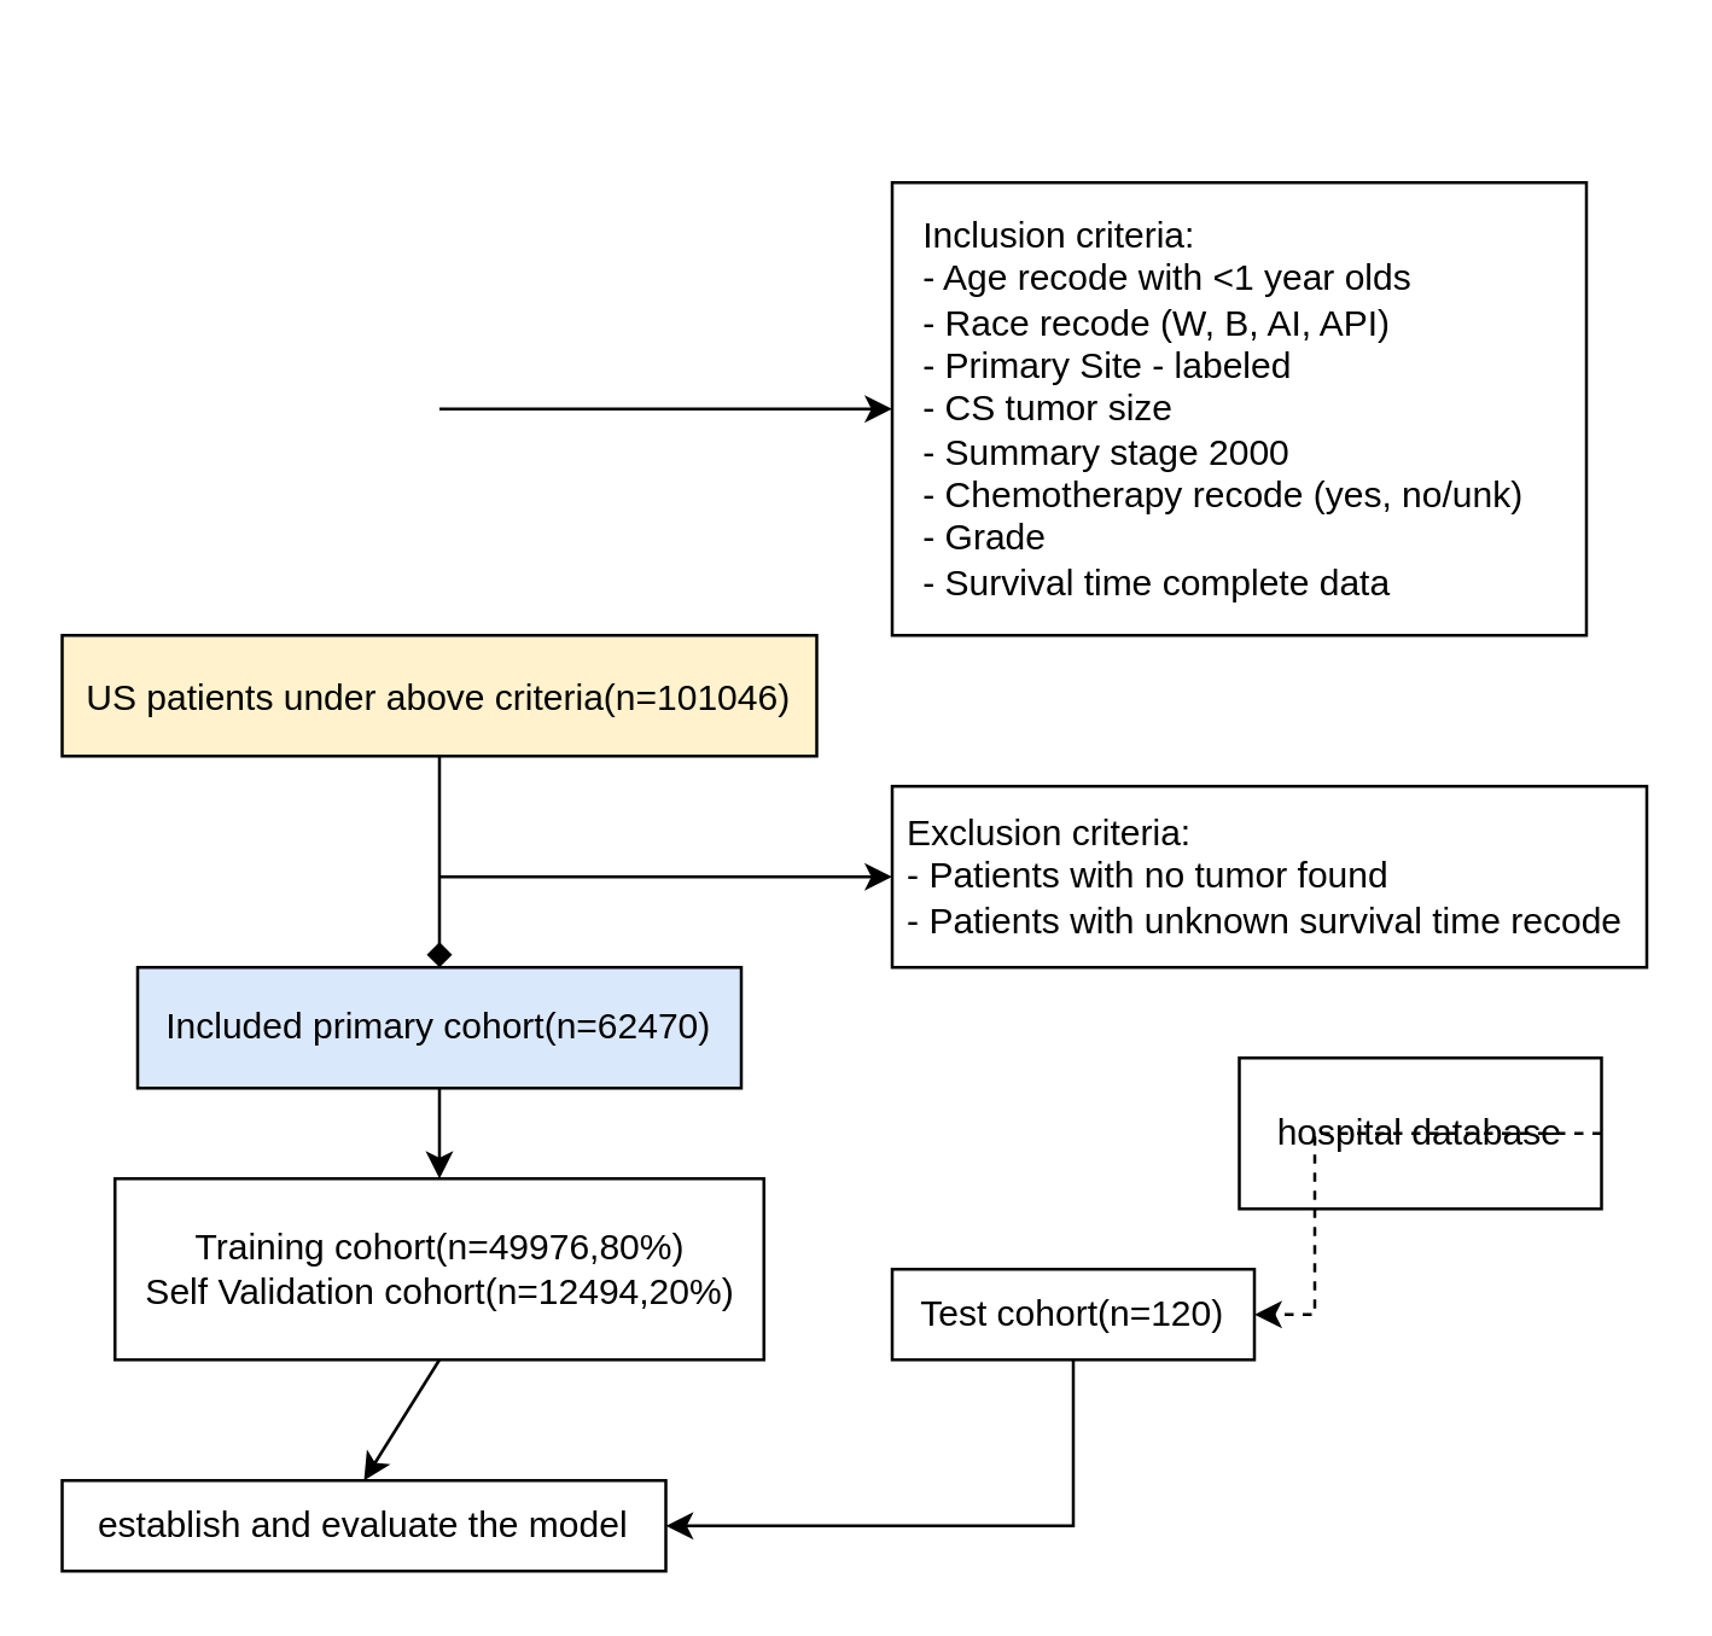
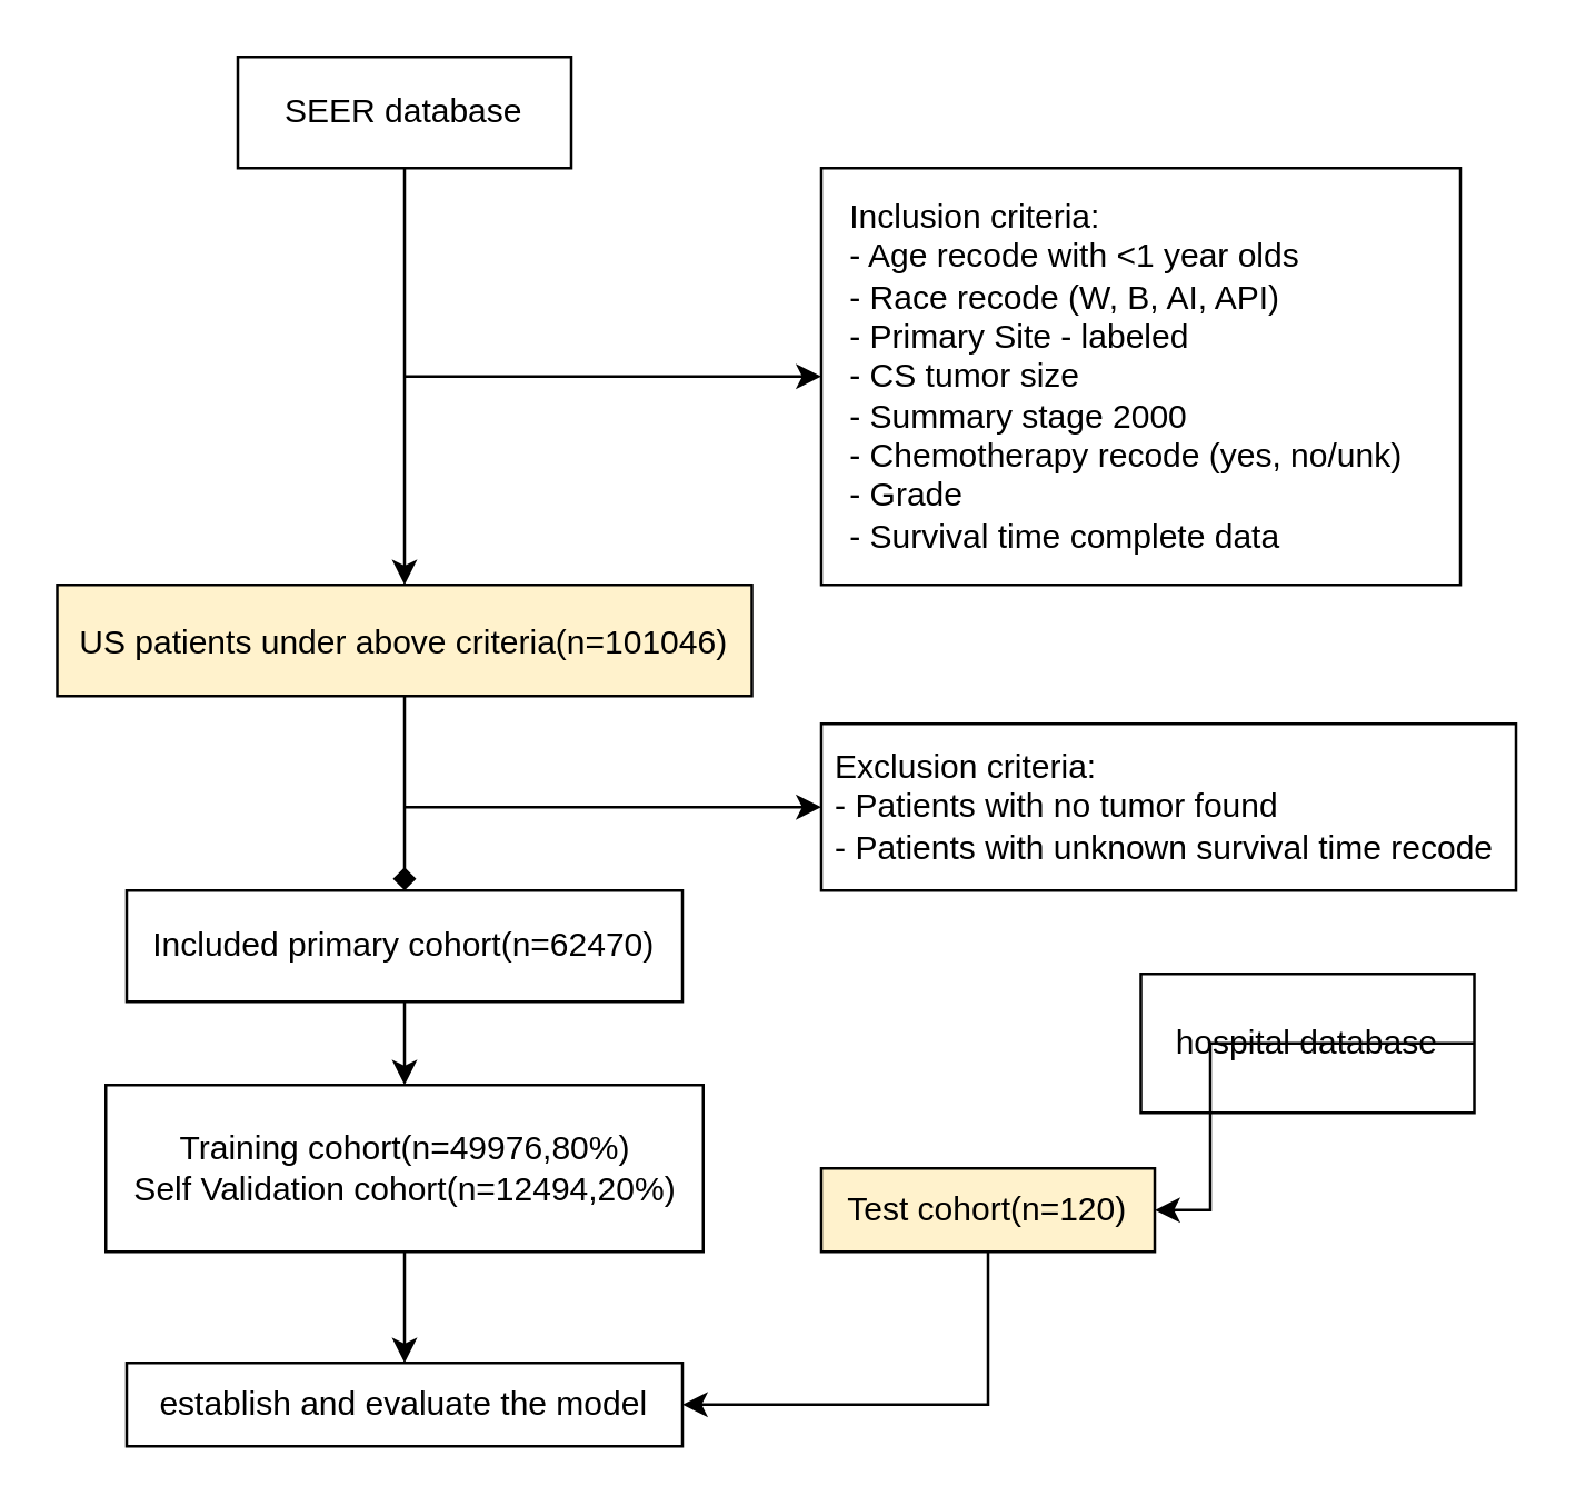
  <mxCell id="0" />
  <mxCell id="1" parent="0" />
  <mxCell id="2" value="Yes" style="rounded=0;html=1;jettySize=auto;orthogonalLoop=1;fontSize=11;endArrow=block;endFill=0;endSize=8;strokeWidth=1;shadow=0;labelBackgroundColor=none;edgeStyle=orthogonalEdgeStyle;" parent="1" edge="1"><mxGeometry y="20" relative="1" as="geometry"><mxPoint as="offset" /><mxPoint x="135" y="210" as="sourcePoint" /></mxGeometry></mxCell>
  <mxCell id="3" value="No" style="edgeStyle=orthogonalEdgeStyle;rounded=0;html=1;jettySize=auto;orthogonalLoop=1;fontSize=11;endArrow=block;endFill=0;endSize=8;strokeWidth=1;shadow=0;labelBackgroundColor=none;" parent="1" edge="1"><mxGeometry y="10" relative="1" as="geometry"><mxPoint as="offset" /><mxPoint x="185" y="170" as="sourcePoint" /></mxGeometry></mxCell>
  <mxCell id="4" value="No" style="rounded=0;html=1;jettySize=auto;orthogonalLoop=1;fontSize=11;endArrow=block;endFill=0;endSize=8;strokeWidth=1;shadow=0;labelBackgroundColor=none;edgeStyle=orthogonalEdgeStyle;" parent="1" edge="1"><mxGeometry x="0.333" y="20" relative="1" as="geometry"><mxPoint as="offset" /><mxPoint x="135" y="330" as="sourcePoint" /></mxGeometry></mxCell>
  <mxCell id="5" value="Yes" style="edgeStyle=orthogonalEdgeStyle;rounded=0;html=1;jettySize=auto;orthogonalLoop=1;fontSize=11;endArrow=block;endFill=0;endSize=8;strokeWidth=1;shadow=0;labelBackgroundColor=none;" parent="1" edge="1"><mxGeometry y="10" relative="1" as="geometry"><mxPoint as="offset" /><mxPoint x="185" y="290" as="sourcePoint" /></mxGeometry></mxCell>
+ <mxCell id="6" value="&lt;div&gt;SEER database&lt;/div&gt;" style="rounded=0;whiteSpace=wrap;html=1;" vertex="1" parent="1"><mxGeometry x="85" y="20" width="120" height="40" as="geometry" /></mxCell>
  <mxCell id="7" value="&lt;div align=&quot;left&quot;&gt;Inclusion criteria:&lt;/div&gt;&lt;div align=&quot;left&quot;&gt;- Age recode with &amp;lt;1 year olds&lt;/div&gt;&lt;div align=&quot;left&quot;&gt;- Race recode (W, B, AI, API)&lt;/div&gt;&lt;div align=&quot;left&quot;&gt;- Primary Site - labeled&lt;/div&gt;&lt;div align=&quot;left&quot;&gt;- CS tumor size&lt;br&gt;&lt;/div&gt;&lt;div align=&quot;left&quot;&gt;- Summary stage 2000&amp;nbsp;&amp;nbsp; &lt;br&gt;&lt;/div&gt;&lt;div align=&quot;left&quot;&gt;- Chemotherapy recode (yes, no/unk)&amp;nbsp;&amp;nbsp;&amp;nbsp; &lt;br&gt;&lt;/div&gt;&lt;div align=&quot;left&quot;&gt;- Grade&lt;br&gt;&lt;/div&gt;&lt;div align=&quot;left&quot;&gt;- Survival time complete data&lt;br&gt;&lt;/div&gt;" style="rounded=0;whiteSpace=wrap;html=1;" vertex="1" parent="1"><mxGeometry x="295" y="60" width="230" height="150" as="geometry" /></mxCell>
  <mxCell id="8" value="US patients under above criteria(n=101046&lt;span style=&quot;color: rgb(143, 147, 162); font-family: &amp;quot;Segoe WPC&amp;quot;, &amp;quot;Segoe UI&amp;quot;, sans-serif; font-size: 13px; font-style: normal; font-variant-ligatures: normal; font-variant-caps: normal; font-weight: 400; letter-spacing: normal; text-align: start; text-indent: 0px; text-transform: none; word-spacing: 0px; -webkit-text-stroke-width: 0px; text-decoration-thickness: initial; text-decoration-style: initial; text-decoration-color: initial; display: inline !important; float: none;&quot;&gt;&lt;/span&gt;)" style="rounded=0;whiteSpace=wrap;html=1;fillColor=#fff2cc;" vertex="1" parent="1"><mxGeometry x="20" y="210" width="250" height="40" as="geometry" /></mxCell>
+ <mxCell id="9" value="" style="endArrow=classic;html=1;rounded=0;entryX=0.5;entryY=0;entryDx=0;entryDy=0;exitX=0.5;exitY=1;exitDx=0;exitDy=0;" edge="1" parent="1" source="6" target="8"><mxGeometry width="50" height="50" relative="1" as="geometry"><mxPoint x="105" y="160" as="sourcePoint" /><mxPoint x="155" y="110" as="targetPoint" /></mxGeometry></mxCell>
  <mxCell id="10" value="" style="endArrow=classic;html=1;rounded=0;entryX=0;entryY=0.5;entryDx=0;entryDy=0;" edge="1" parent="1" target="7"><mxGeometry width="50" height="50" relative="1" as="geometry"><mxPoint x="145" y="135" as="sourcePoint" /><mxPoint x="235" y="110" as="targetPoint" /></mxGeometry></mxCell>
- <mxCell id="11" value="Included primary cohort(n=62470)" style="rounded=0;whiteSpace=wrap;html=1;fillColor=#dae8fc;" vertex="1" parent="1"><mxGeometry x="45" y="320" width="200" height="40" as="geometry" /></mxCell>
+ <mxCell id="11" value="Included primary cohort(n=62470)" style="rounded=0;whiteSpace=wrap;html=1;" vertex="1" parent="1"><mxGeometry x="45" y="320" width="200" height="40" as="geometry" /></mxCell>
  <mxCell id="12" value="" style="endArrow=diamond;html=1;rounded=0;exitX=0.5;exitY=1;exitDx=0;exitDy=0;entryX=0.5;entryY=0;entryDx=0;entryDy=0;" edge="1" parent="1" source="8" target="11"><mxGeometry width="50" height="50" relative="1" as="geometry"><mxPoint x="120" y="420" as="sourcePoint" /><mxPoint x="145" y="300" as="targetPoint" /></mxGeometry></mxCell>
  <mxCell id="13" value="&lt;div&gt;Training cohort(n=49976,80%)&lt;/div&gt;Self Validation cohort(n=12494,20%)" style="rounded=0;whiteSpace=wrap;html=1;" vertex="1" parent="1"><mxGeometry x="37.5" y="390" width="215" height="60" as="geometry" /></mxCell>
  <mxCell id="14" value="" style="endArrow=classic;html=1;rounded=0;exitX=0.5;exitY=1;exitDx=0;exitDy=0;entryX=0.5;entryY=0;entryDx=0;entryDy=0;" edge="1" parent="1" source="11" target="13"><mxGeometry width="50" height="50" relative="1" as="geometry"><mxPoint x="385" y="310" as="sourcePoint" /><mxPoint x="435" y="260" as="targetPoint" /></mxGeometry></mxCell>
  <mxCell id="15" value="&lt;div align=&quot;left&quot;&gt;&amp;nbsp;Exclusion criteria:&lt;br&gt;&amp;nbsp;- Patients with no tumor found&lt;br&gt;&amp;nbsp;- Patients with unknown survival time recode&lt;/div&gt;" style="rounded=0;whiteSpace=wrap;html=1;align=left;" vertex="1" parent="1"><mxGeometry x="295" y="260" width="250" height="60" as="geometry" /></mxCell>
  <mxCell id="16" value="" style="endArrow=classic;html=1;rounded=0;entryX=0;entryY=0.5;entryDx=0;entryDy=0;" edge="1" parent="1" target="15"><mxGeometry width="50" height="50" relative="1" as="geometry"><mxPoint x="145" y="290" as="sourcePoint" /><mxPoint x="465" y="260" as="targetPoint" /></mxGeometry></mxCell>
- <mxCell id="17" value="establish and evaluate the model" style="rounded=0;whiteSpace=wrap;html=1;" vertex="1" parent="1"><mxGeometry x="20" y="490" width="200" height="30" as="geometry" /></mxCell>
+ <mxCell id="17" value="establish and evaluate the model" style="rounded=0;whiteSpace=wrap;html=1;" vertex="1" parent="1"><mxGeometry x="45" y="490" width="200" height="30" as="geometry" /></mxCell>
  <mxCell id="18" value="" style="endArrow=classic;html=1;rounded=0;exitX=0.5;exitY=1;exitDx=0;exitDy=0;entryX=0.5;entryY=0;entryDx=0;entryDy=0;" edge="1" parent="1" source="13" target="17"><mxGeometry width="50" height="50" relative="1" as="geometry"><mxPoint x="252.5" y="470" as="sourcePoint" /><mxPoint x="302.5" y="420" as="targetPoint" /></mxGeometry></mxCell>
- <mxCell id="19" value="&lt;div&gt;Test cohort(n=120)&lt;/div&gt;" style="rounded=0;whiteSpace=wrap;html=1;" vertex="1" parent="1"><mxGeometry x="295" y="420" width="120" height="30" as="geometry" /></mxCell>
+ <mxCell id="19" value="&lt;div&gt;Test cohort(n=120)&lt;/div&gt;" style="rounded=0;whiteSpace=wrap;html=1;fillColor=#fff2cc;" vertex="1" parent="1"><mxGeometry x="295" y="420" width="120" height="30" as="geometry" /></mxCell>
  <mxCell id="20" value="" style="endArrow=classic;html=1;rounded=0;exitX=0.5;exitY=1;exitDx=0;exitDy=0;entryX=1;entryY=0.5;entryDx=0;entryDy=0;" edge="1" parent="1" source="19" target="17"><mxGeometry width="50" height="50" relative="1" as="geometry"><mxPoint x="435" y="380" as="sourcePoint" /><mxPoint x="485" y="330" as="targetPoint" /><Array as="points"><mxPoint x="355" y="505" /></Array></mxGeometry></mxCell>
  <mxCell id="21" value="hospital database" style="rounded=0;whiteSpace=wrap;html=1;" vertex="1" parent="1"><mxGeometry x="410" y="350" width="120" height="50" as="geometry" /></mxCell>
- <mxCell id="22" value="" style="endArrow=classic;html=1;rounded=0;exitX=1;exitY=0.5;exitDx=0;exitDy=0;entryX=1;entryY=0.5;entryDx=0;entryDy=0;dashed=1;" edge="1" parent="1" source="21" target="19"><mxGeometry width="50" height="50" relative="1" as="geometry"><mxPoint x="455" y="390" as="sourcePoint" /><mxPoint x="475" y="440" as="targetPoint" /><Array as="points"><mxPoint x="435" y="375" /><mxPoint x="435" y="435" /></Array></mxGeometry></mxCell>
+ <mxCell id="22" value="" style="endArrow=classic;html=1;rounded=0;exitX=1;exitY=0.5;exitDx=0;exitDy=0;entryX=1;entryY=0.5;entryDx=0;entryDy=0;" edge="1" parent="1" source="21" target="19"><mxGeometry width="50" height="50" relative="1" as="geometry"><mxPoint x="455" y="390" as="sourcePoint" /><mxPoint x="475" y="440" as="targetPoint" /><Array as="points"><mxPoint x="435" y="375" /><mxPoint x="435" y="435" /></Array></mxGeometry></mxCell>
